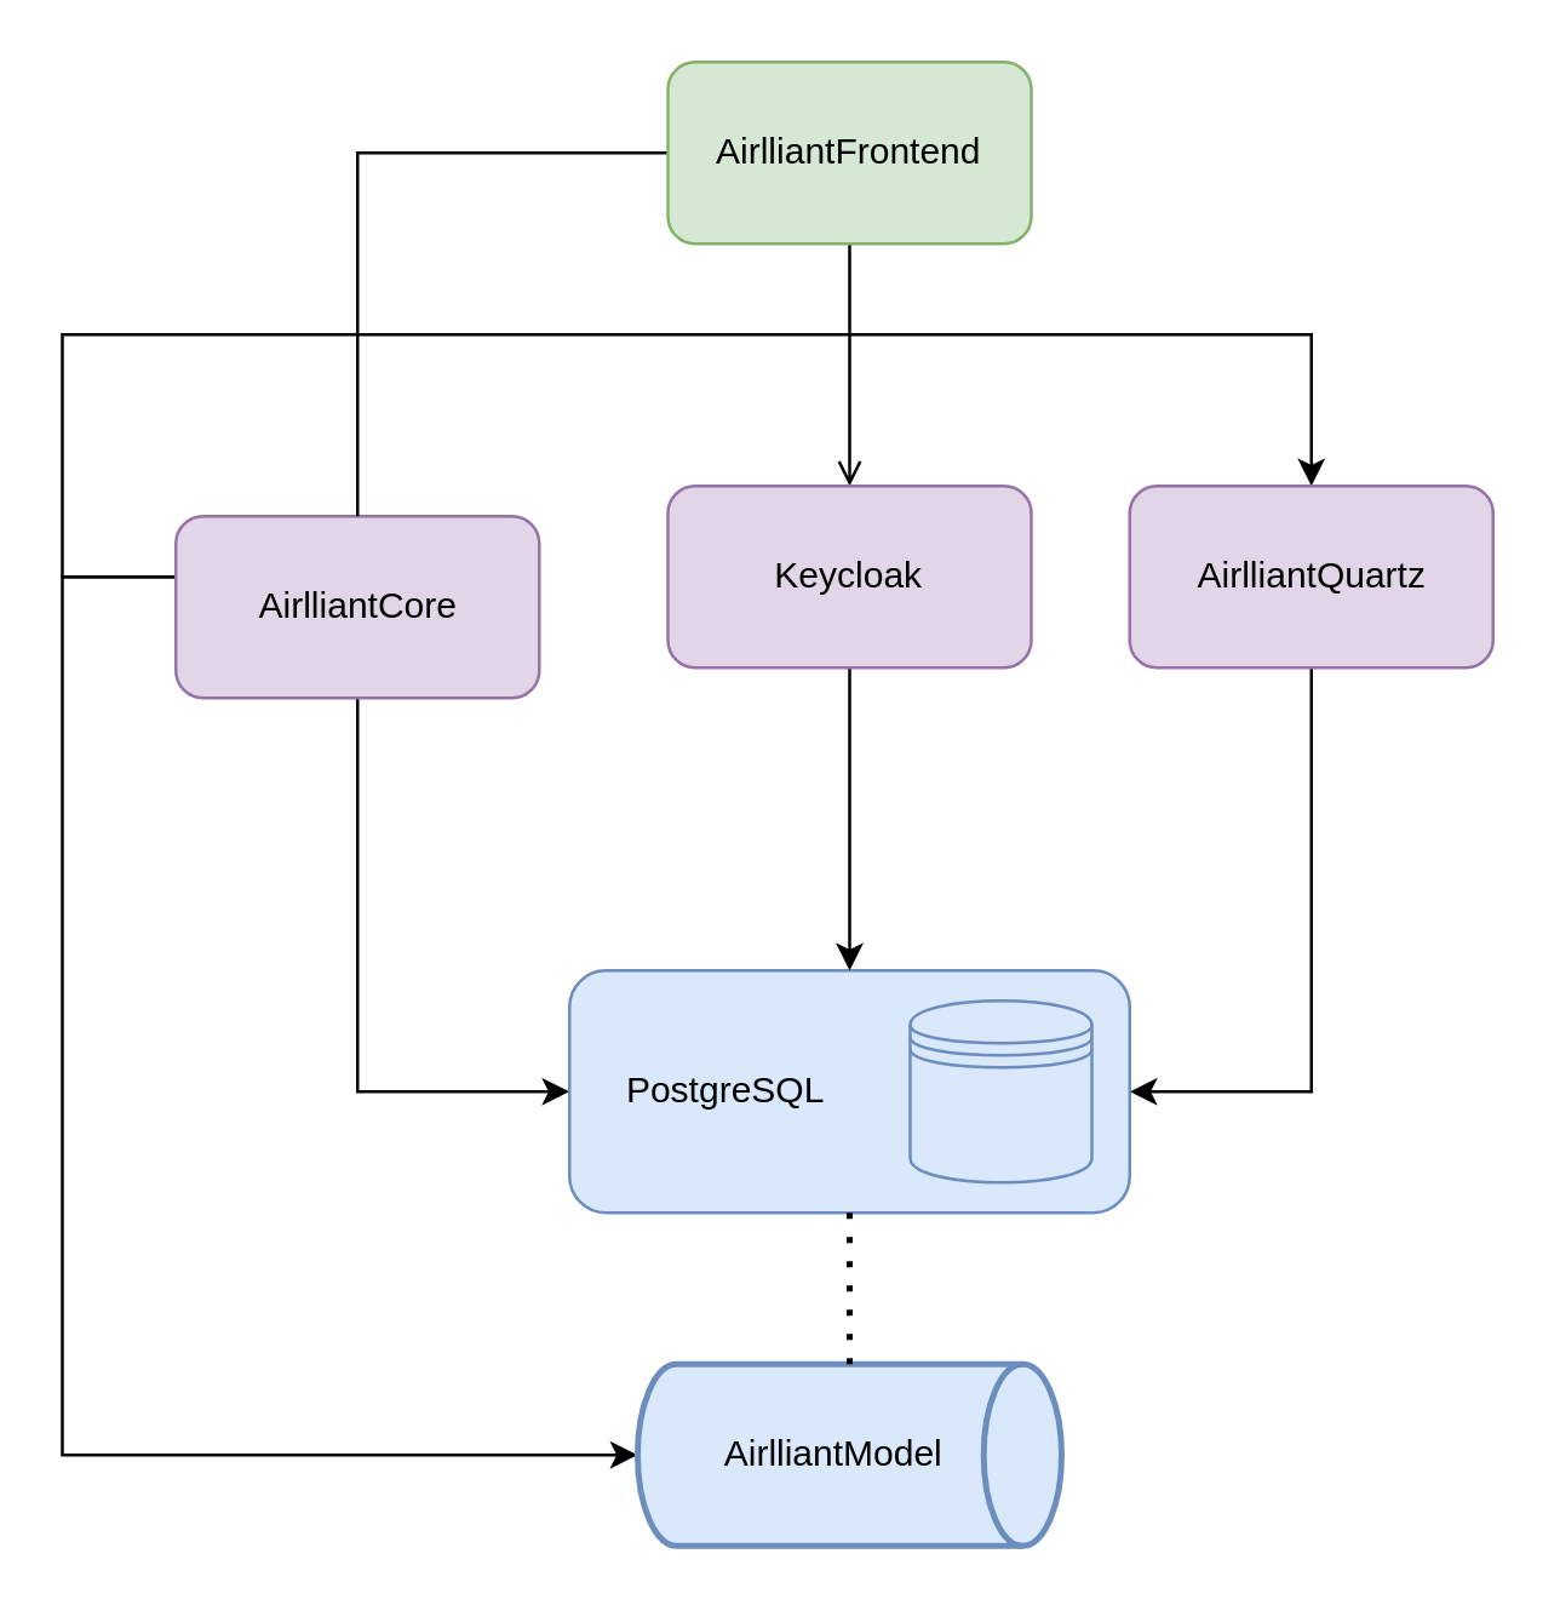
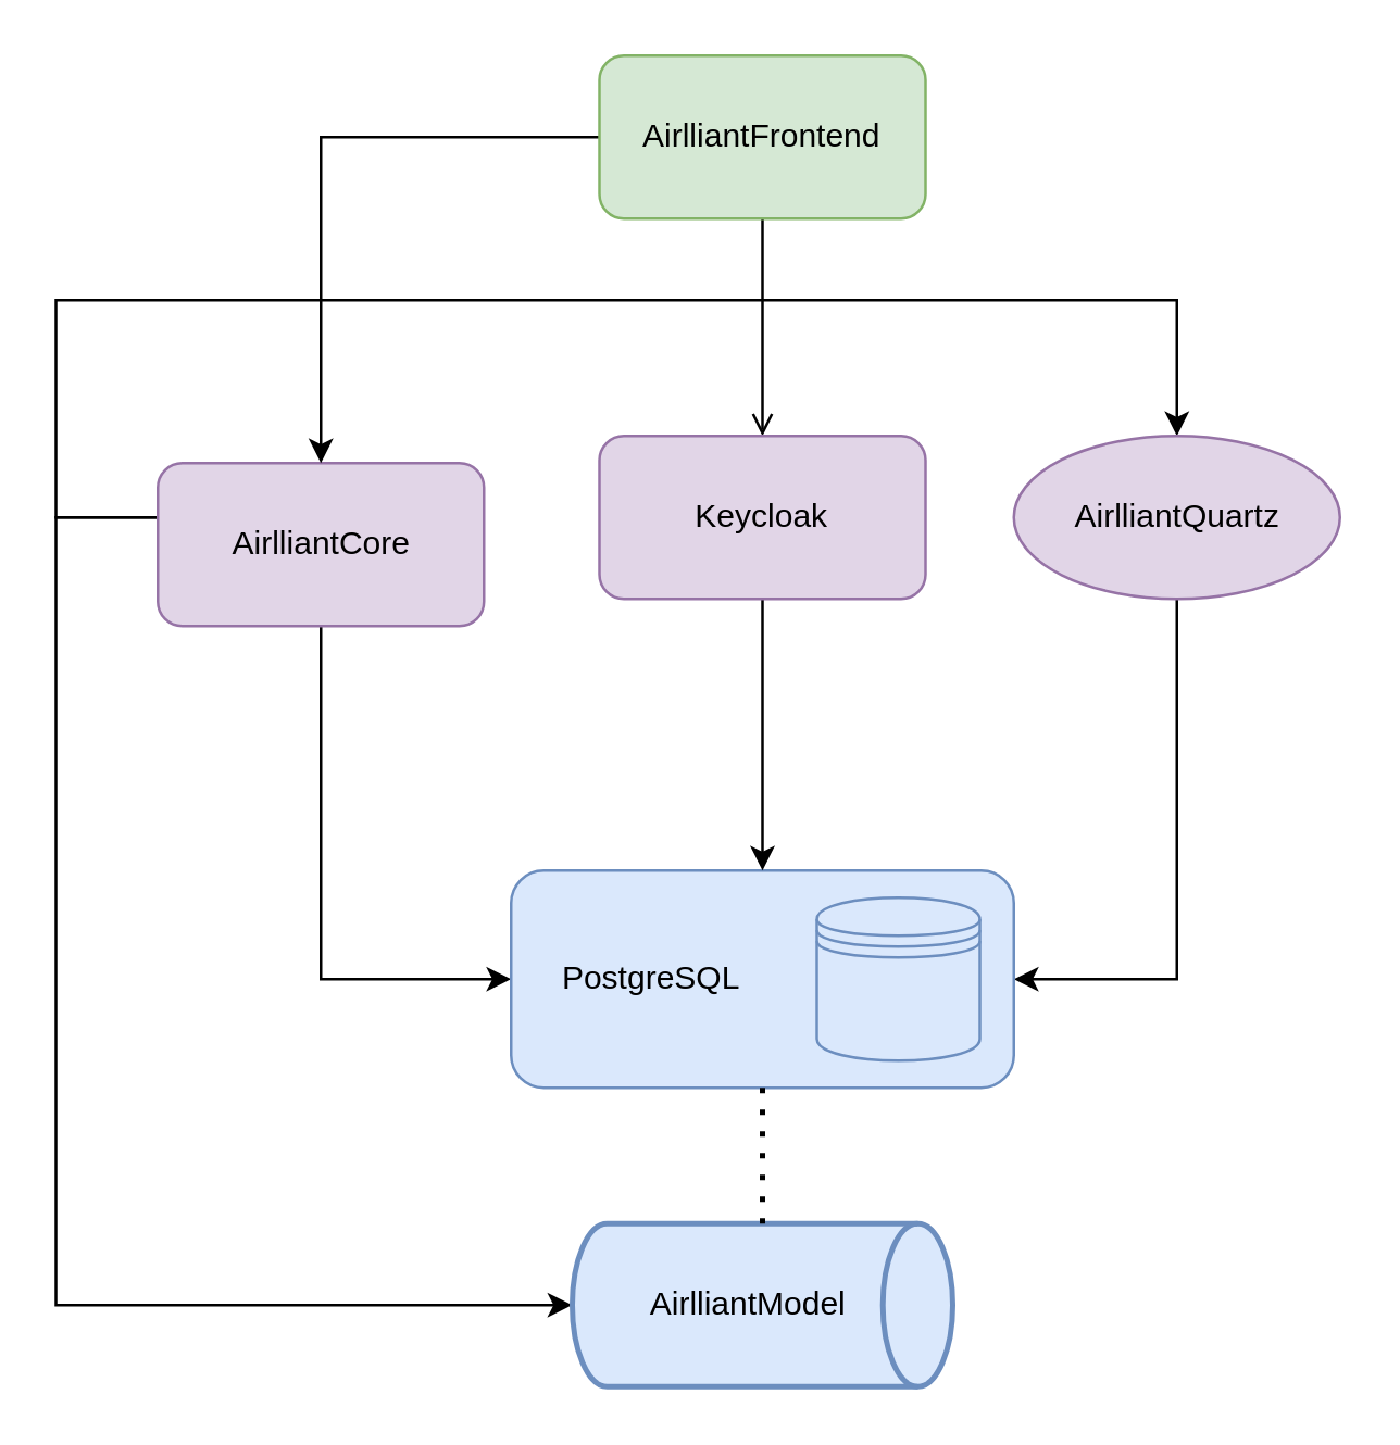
  <mxCell id="0" />
  <mxCell id="1" parent="0" />
  <mxCell id="2" style="edgeStyle=orthogonalEdgeStyle;rounded=0;orthogonalLoop=1;jettySize=auto;html=1;entryX=0;entryY=0.5;entryDx=0;entryDy=0;entryPerimeter=0;" edge="1" parent="1" source="5" target="15"><mxGeometry relative="1" as="geometry"><Array as="points"><mxPoint x="20" y="190" /><mxPoint x="20" y="480" /></Array></mxGeometry></mxCell>
  <mxCell id="3" style="edgeStyle=orthogonalEdgeStyle;rounded=0;orthogonalLoop=1;jettySize=auto;html=1;exitX=0;exitY=0.5;exitDx=0;exitDy=0;entryX=0.5;entryY=0;entryDx=0;entryDy=0;" edge="1" parent="1" source="5" target="7"><mxGeometry relative="1" as="geometry"><Array as="points"><mxPoint x="20" y="190" /><mxPoint x="20" y="110" /><mxPoint x="433" y="110" /><mxPoint x="433" y="160" /></Array></mxGeometry></mxCell>
  <mxCell id="4" style="edgeStyle=orthogonalEdgeStyle;rounded=0;orthogonalLoop=1;jettySize=auto;html=1;exitX=0.5;exitY=1;exitDx=0;exitDy=0;entryX=0;entryY=0.5;entryDx=0;entryDy=0;" edge="1" parent="1" source="5" target="8"><mxGeometry relative="1" as="geometry" /></mxCell>
  <mxCell id="5" value="AirlliantCore" style="rounded=1;whiteSpace=wrap;html=1;fillColor=#e1d5e7;strokeColor=#9673a6;" vertex="1" parent="1"><mxGeometry x="57.5" y="170" width="120" height="60" as="geometry" /></mxCell>
  <mxCell id="6" style="edgeStyle=orthogonalEdgeStyle;rounded=0;orthogonalLoop=1;jettySize=auto;html=1;exitX=0.5;exitY=1;exitDx=0;exitDy=0;entryX=1;entryY=0.5;entryDx=0;entryDy=0;" edge="1" parent="1" source="7" target="8"><mxGeometry relative="1" as="geometry" /></mxCell>
- <mxCell id="7" value="AirlliantQuartz" style="rounded=1;whiteSpace=wrap;html=1;fillColor=#e1d5e7;strokeColor=#9673a6;" vertex="1" parent="1"><mxGeometry x="372.5" y="160" width="120" height="60" as="geometry" /></mxCell>
+ <mxCell id="7" value="AirlliantQuartz" style="ellipse;whiteSpace=wrap;html=1;fillColor=#e1d5e7;strokeColor=#9673a6;" vertex="1" parent="1"><mxGeometry x="372.5" y="160" width="120" height="60" as="geometry" /></mxCell>
  <mxCell id="8" value="&amp;nbsp; &amp;nbsp; &amp;nbsp;PostgreSQL" style="rounded=1;whiteSpace=wrap;html=1;align=left;fillColor=#dae8fc;strokeColor=#6c8ebf;" vertex="1" parent="1"><mxGeometry x="187.5" y="320" width="185" height="80" as="geometry" /></mxCell>
- <mxCell id="9" style="edgeStyle=orthogonalEdgeStyle;rounded=0;orthogonalLoop=1;jettySize=auto;html=1;endArrow=none;" edge="1" parent="1" source="11" target="5"><mxGeometry relative="1" as="geometry" /></mxCell>
+ <mxCell id="9" style="edgeStyle=orthogonalEdgeStyle;rounded=0;orthogonalLoop=1;jettySize=auto;html=1;" edge="1" parent="1" source="11" target="5"><mxGeometry relative="1" as="geometry" /></mxCell>
  <mxCell id="10" style="edgeStyle=orthogonalEdgeStyle;rounded=0;orthogonalLoop=1;jettySize=auto;html=1;entryX=0.5;entryY=0;entryDx=0;entryDy=0;endArrow=open;" edge="1" parent="1" source="11" target="13"><mxGeometry relative="1" as="geometry" /></mxCell>
  <mxCell id="11" value="AirlliantFrontend" style="rounded=1;whiteSpace=wrap;html=1;fillColor=#d5e8d4;strokeColor=#82b366;" vertex="1" parent="1"><mxGeometry x="220" y="20" width="120" height="60" as="geometry" /></mxCell>
  <mxCell id="12" style="edgeStyle=orthogonalEdgeStyle;rounded=0;orthogonalLoop=1;jettySize=auto;html=1;entryX=0.5;entryY=0;entryDx=0;entryDy=0;" edge="1" parent="1" source="13" target="8"><mxGeometry relative="1" as="geometry" /></mxCell>
  <mxCell id="13" value="Keycloak" style="rounded=1;whiteSpace=wrap;html=1;fillColor=#e1d5e7;strokeColor=#9673a6;" vertex="1" parent="1"><mxGeometry x="220" y="160" width="120" height="60" as="geometry" /></mxCell>
  <mxCell id="14" value="" style="shape=datastore;whiteSpace=wrap;html=1;fillColor=#dae8fc;strokeColor=#6c8ebf;" vertex="1" parent="1"><mxGeometry x="300" y="330" width="60" height="60" as="geometry" /></mxCell>
  <mxCell id="15" value="AirlliantModel&amp;nbsp; &amp;nbsp;" style="strokeWidth=2;html=1;shape=mxgraph.flowchart.direct_data;whiteSpace=wrap;align=center;fillColor=#dae8fc;strokeColor=#6c8ebf;" vertex="1" parent="1"><mxGeometry x="210" y="450" width="140" height="60" as="geometry" /></mxCell>
  <mxCell id="16" value="" style="endArrow=none;dashed=1;html=1;dashPattern=1 3;strokeWidth=2;rounded=0;entryX=0.5;entryY=1;entryDx=0;entryDy=0;exitX=0.5;exitY=0;exitDx=0;exitDy=0;exitPerimeter=0;" edge="1" parent="1" source="15" target="8"><mxGeometry width="50" height="50" relative="1" as="geometry"><mxPoint x="230" y="270" as="sourcePoint" /><mxPoint x="280" y="220" as="targetPoint" /></mxGeometry></mxCell>
